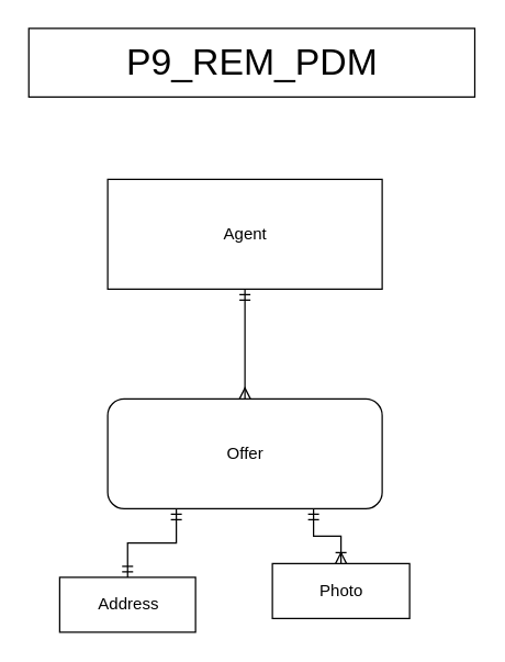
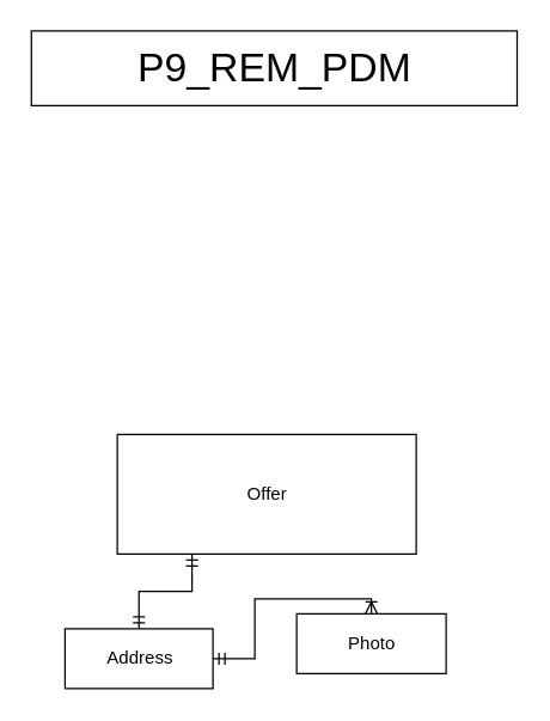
  <mxCell id="0" />
  <mxCell id="1" parent="0" />
  <mxCell id="2" value="P9_REM_PDM" style="rounded=0;whiteSpace=wrap;html=1;fontSize=27;" parent="1" vertex="1"><mxGeometry x="20.5" y="20" width="325" height="50" as="geometry" /></mxCell>
- <mxCell id="3" value="Agent" style="html=1;" parent="1" vertex="1"><mxGeometry x="78" y="130" width="200" height="80" as="geometry" /></mxCell>
- <mxCell id="4" value="Offer" style="html=1;rounded=1;" parent="1" vertex="1"><mxGeometry x="78" y="290" width="200" height="80" as="geometry" /></mxCell>
- <mxCell id="5" value="" style="endArrow=ERmandOne;html=1;rounded=0;entryX=0.5;entryY=1;entryDx=0;entryDy=0;endFill=0;startArrow=ERmany;startFill=0;edgeStyle=orthogonalEdgeStyle;" parent="1" source="4" target="3" edge="1"><mxGeometry width="50" height="50" relative="1" as="geometry"><mxPoint x="168" y="310" as="sourcePoint" /><mxPoint x="218" y="260" as="targetPoint" /></mxGeometry></mxCell>
+ <mxCell id="4" value="Offer" style="html=1;" parent="1" vertex="1"><mxGeometry x="78" y="290" width="200" height="80" as="geometry" /></mxCell>
  <mxCell id="6" value="Address" style="html=1;" parent="1" vertex="1"><mxGeometry x="43" y="420" width="99" height="40" as="geometry" /></mxCell>
  <mxCell id="7" value="Photo" style="html=1;" parent="1" vertex="1"><mxGeometry x="198" y="410" width="100" height="40" as="geometry" /></mxCell>
  <mxCell id="8" value="" style="endArrow=ERmandOne;html=1;rounded=0;entryX=0.25;entryY=1;entryDx=0;entryDy=0;endFill=0;startArrow=ERmandOne;startFill=0;exitX=0.5;exitY=0;exitDx=0;exitDy=0;edgeStyle=orthogonalEdgeStyle;" parent="1" source="6" target="4" edge="1"><mxGeometry width="50" height="50" relative="1" as="geometry"><mxPoint x="107.1" y="400" as="sourcePoint" /><mxPoint x="107.1" y="320" as="targetPoint" /></mxGeometry></mxCell>
- <mxCell id="9" value="" style="endArrow=ERmandOne;html=1;rounded=0;entryX=0.75;entryY=1;entryDx=0;entryDy=0;endFill=0;startArrow=ERoneToMany;startFill=0;exitX=0.5;exitY=0;exitDx=0;exitDy=0;edgeStyle=orthogonalEdgeStyle;" parent="1" source="7" target="4" edge="1"><mxGeometry width="50" height="50" relative="1" as="geometry"><mxPoint x="117.5" y="420" as="sourcePoint" /><mxPoint x="138" y="380" as="targetPoint" /></mxGeometry></mxCell>
+ <mxCell id="9" value="" style="endArrow=ERmandOne;html=1;rounded=0;endFill=0;startArrow=ERoneToMany;startFill=0;exitX=0.5;exitY=0;exitDx=0;exitDy=0;edgeStyle=orthogonalEdgeStyle;" parent="1" source="7" target="6" edge="1"><mxGeometry width="50" height="50" relative="1" as="geometry"><mxPoint x="117.5" y="420" as="sourcePoint" /><mxPoint x="138" y="380" as="targetPoint" /></mxGeometry></mxCell>
